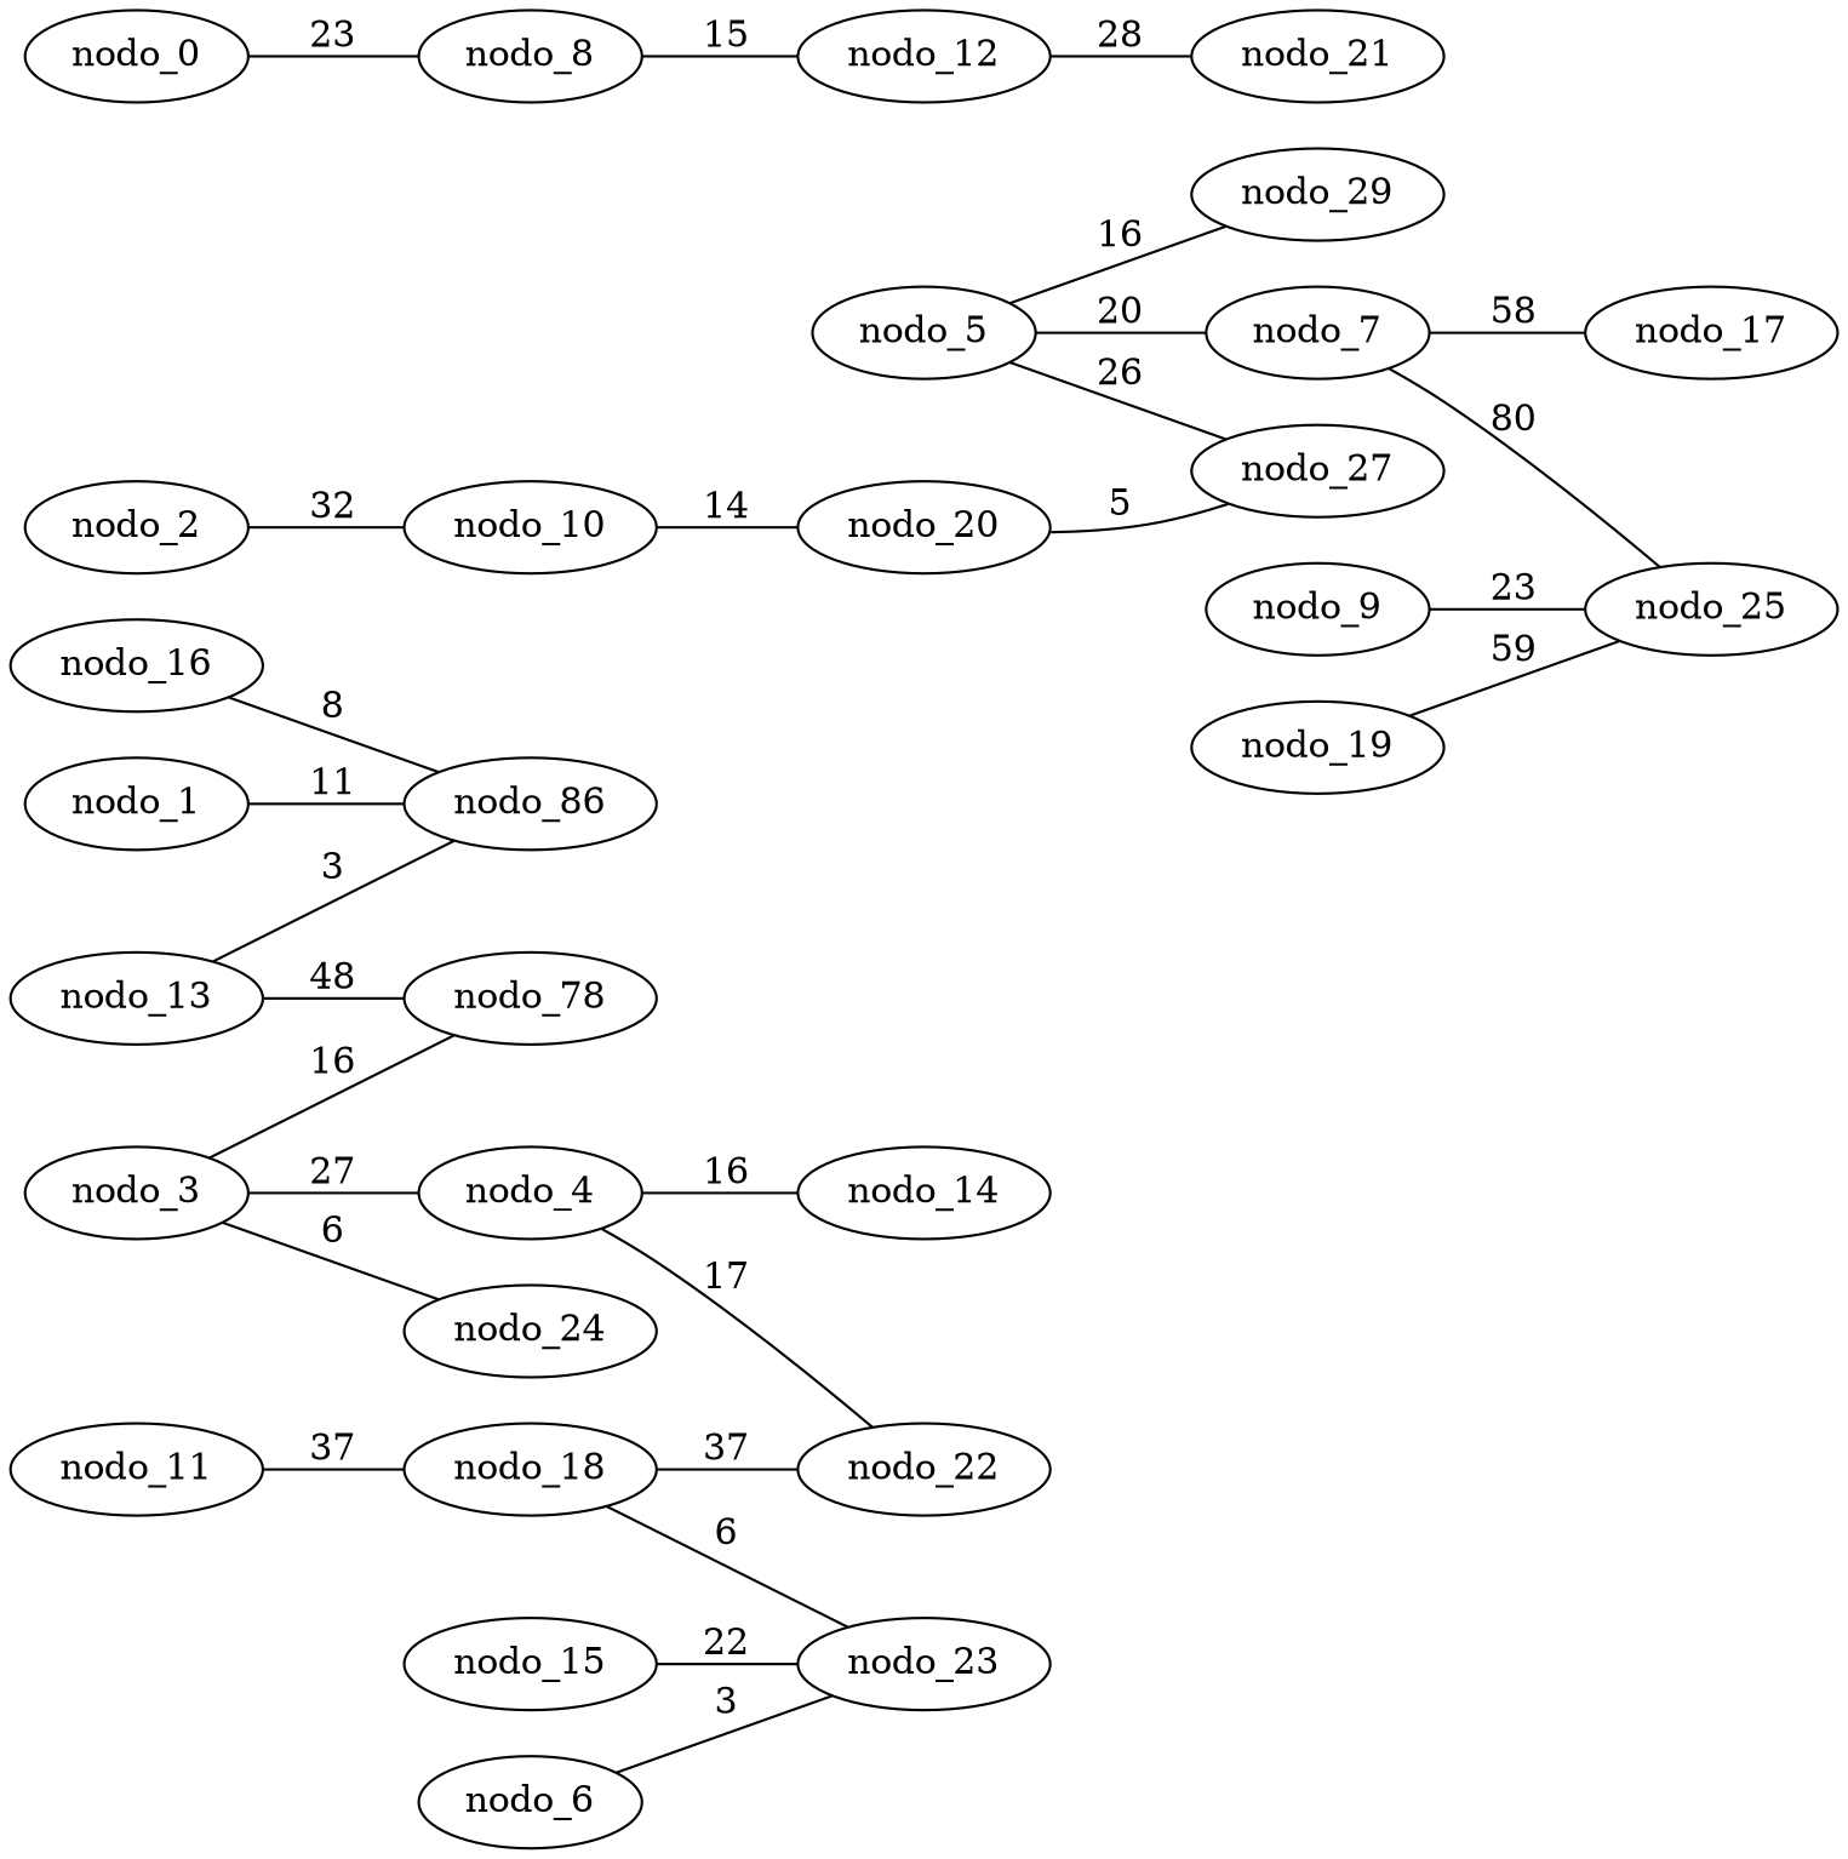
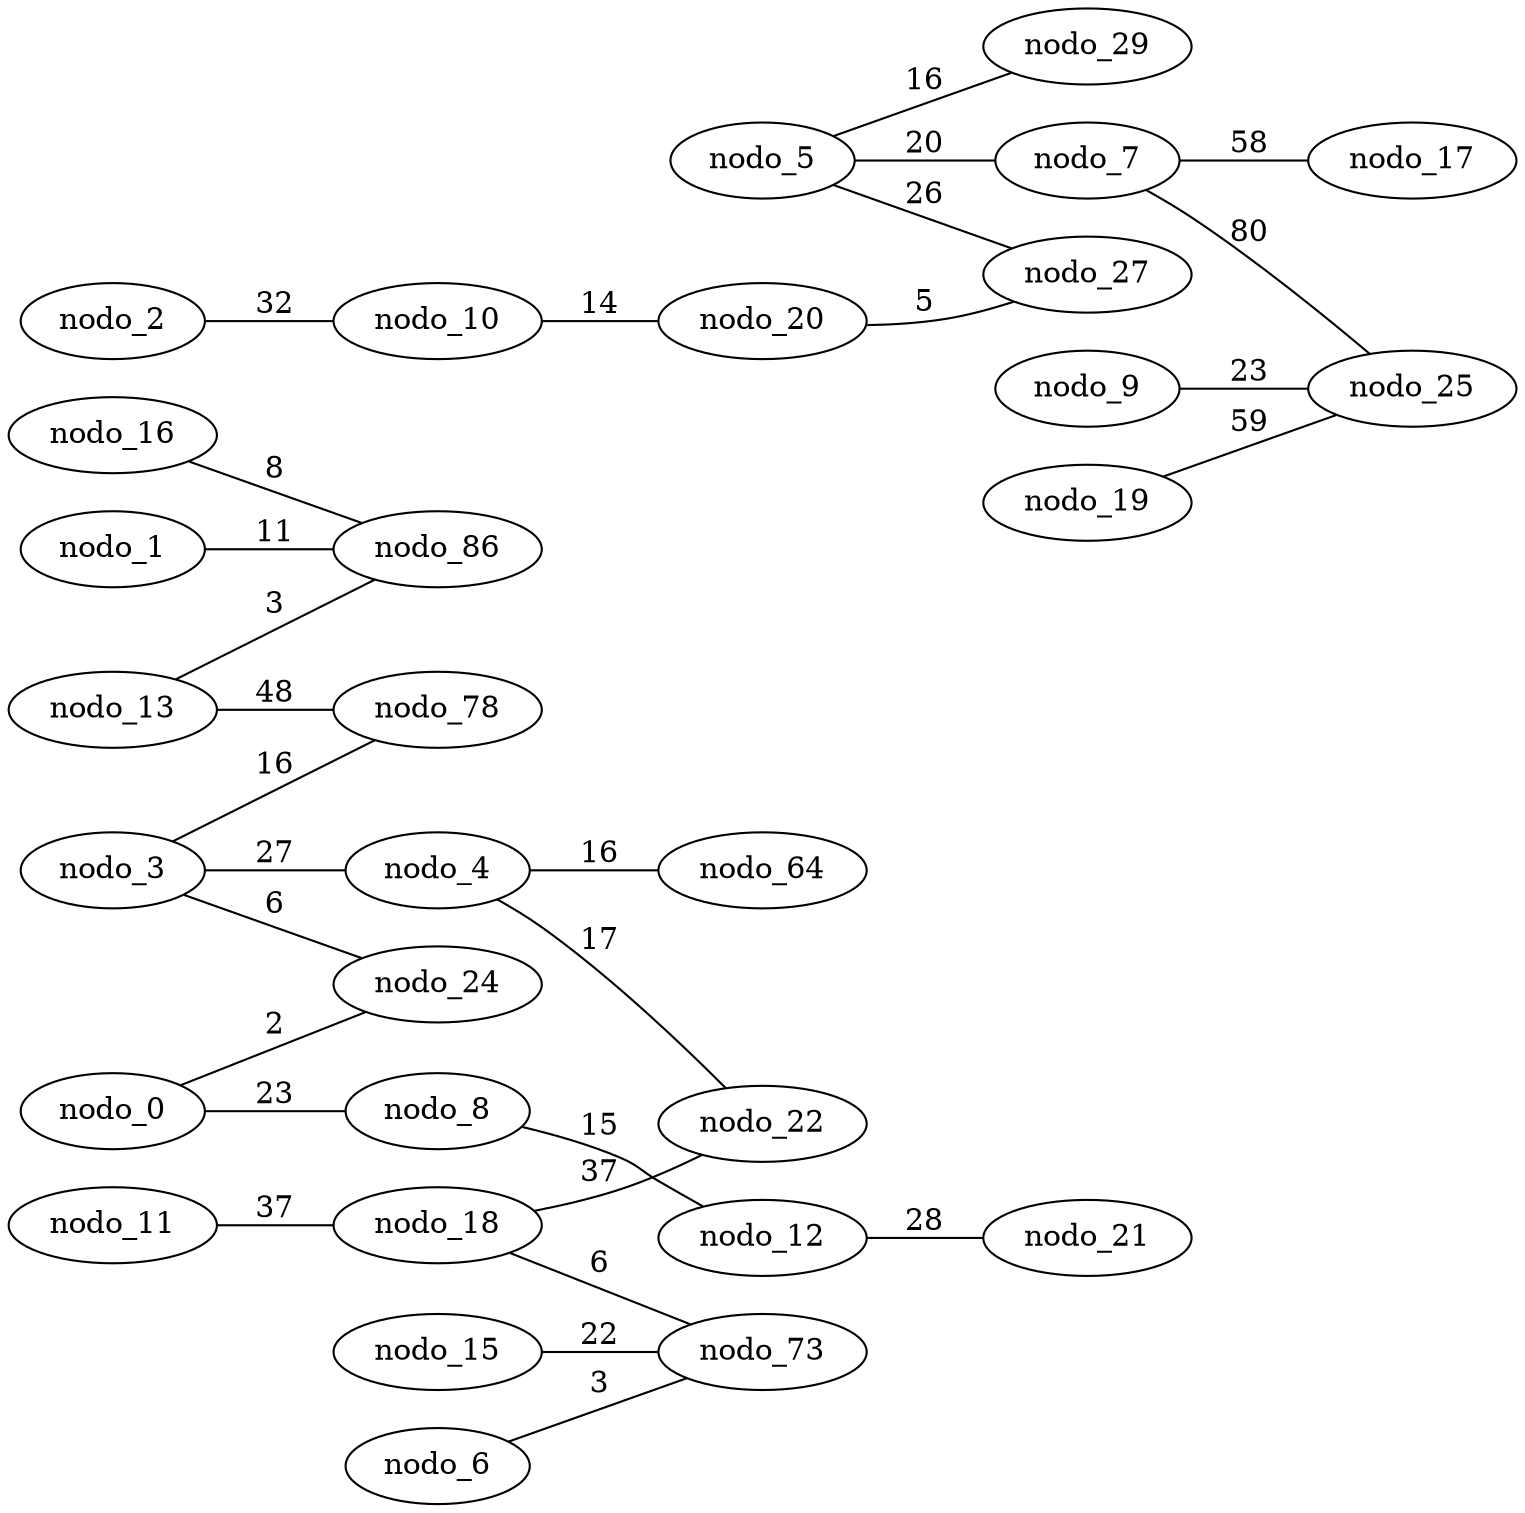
  graph {
    rankdir=LR
    edge [weight=16]
    n1 [label=nodo_86]
    nodo_1
    nodo_5
    nodo_29
    nodo_7
    nodo_27
    nodo_25
    nodo_17
    nodo_13
    n10 [label=nodo_78]
    nodo_3
    nodo_24
    nodo_4
    nodo_22
-   nodo_14
+   nodo_14 [label=nodo_64]
    nodo_10
    nodo_20
    nodo_16
    nodo_8
    nodo_12
    nodo_21
    nodo_9
    nodo_18
-   nodo_23
+   nodo_23 [label=nodo_73]
    nodo_2
    nodo_0
    nodo_11
    nodo_15
    nodo_6
    nodo_19
    nodo_1 -- n1 [label=11 weight=11]
    nodo_5 -- nodo_29 [label=16]
    nodo_5 -- nodo_7 [label=20 weight=20]
    nodo_5 -- nodo_27 [label=26 weight=26]
    nodo_7 -- nodo_25 [label=80 weight=80]
    nodo_7 -- nodo_17 [label=58 weight=58]
    nodo_13 -- n1 [label=3 weight=3]
    nodo_13 -- n10 [label=48 weight=48]
    nodo_3 -- n10 [label=16]
    nodo_3 -- nodo_24 [label=6 weight=6]
    nodo_3 -- nodo_4 [label=27 weight=27]
    nodo_4 -- nodo_22 [label=17 weight=17]
    nodo_4 -- nodo_14 [label=16]
    nodo_10 -- nodo_20 [label=14 weight=14]
    nodo_20 -- nodo_27 [label=5 weight=5]
    nodo_16 -- n1 [label=8 weight=8]
    nodo_8 -- nodo_12 [label=15 weight=15]
    nodo_12 -- nodo_21 [label=28 weight=28]
    nodo_9 -- nodo_25 [label=23 weight=23]
    nodo_18 -- nodo_22 [label=37 weight=37]
    nodo_18 -- nodo_23 [label=6 weight=6]
    nodo_2 -- nodo_10 [label=32 weight=32]
+   nodo_0 -- nodo_24 [label=2 weight=2]
    nodo_0 -- nodo_8 [label=23 weight=23]
    nodo_11 -- nodo_18 [label=37 weight=37]
    nodo_15 -- nodo_23 [label=22 weight=22]
    nodo_6 -- nodo_23 [label=3 weight=3]
    nodo_19 -- nodo_25 [label=59 weight=59]
  }
